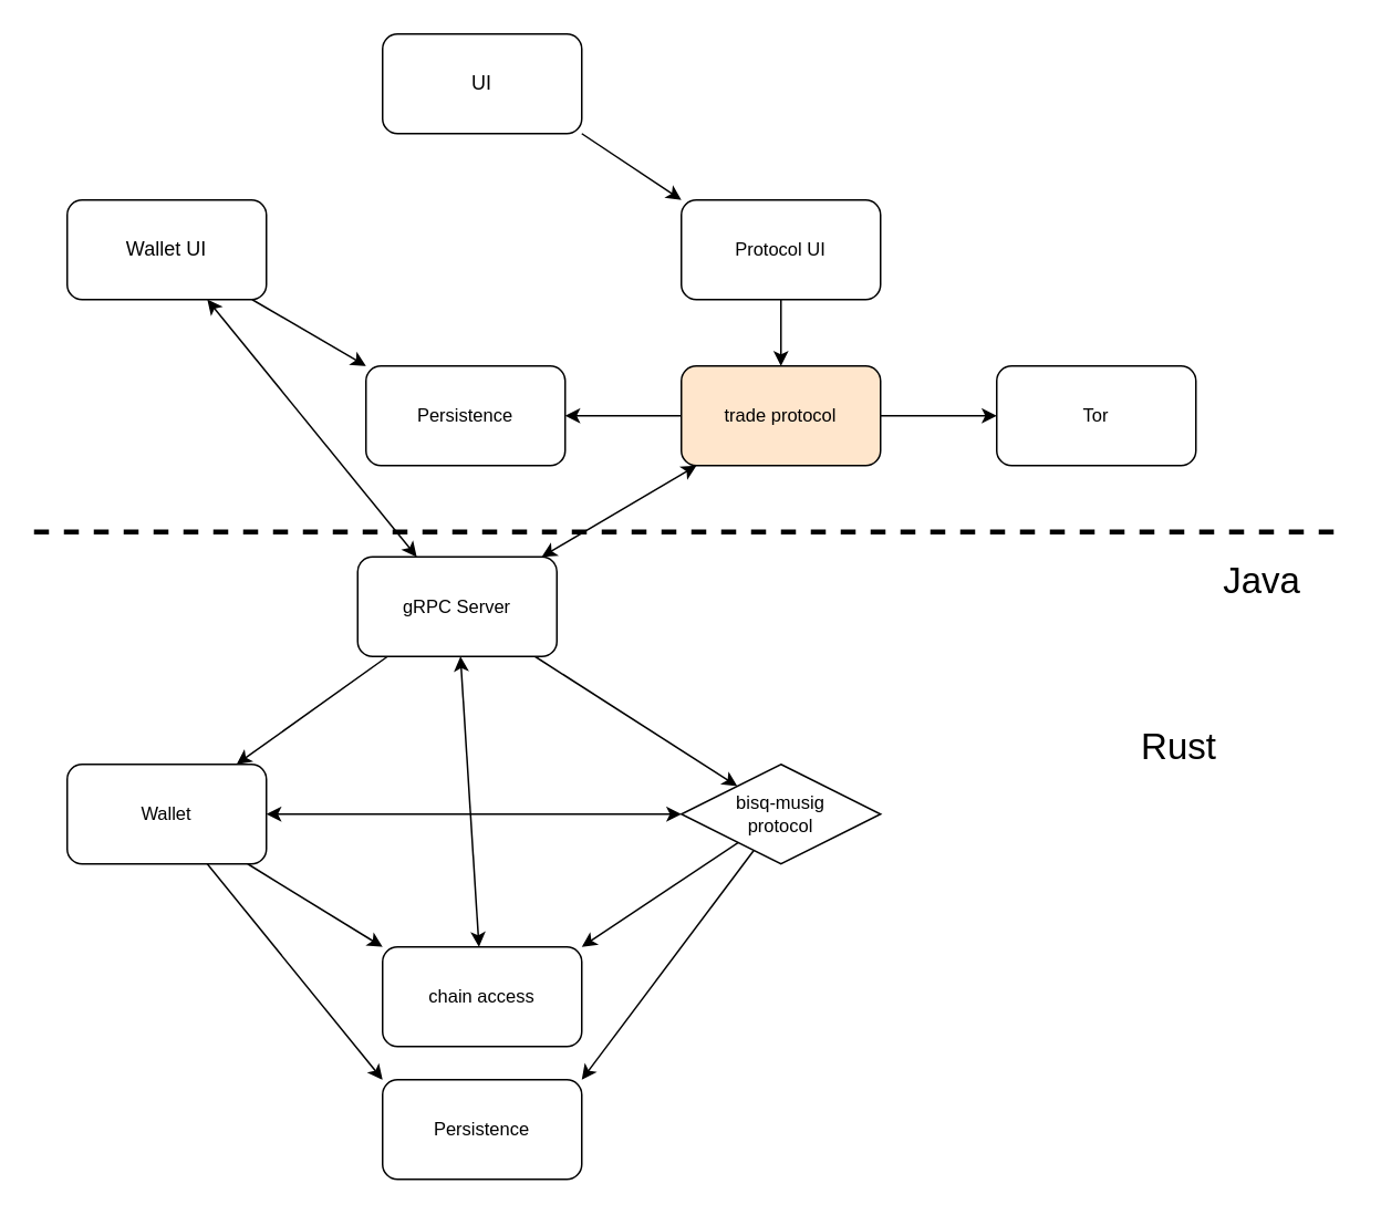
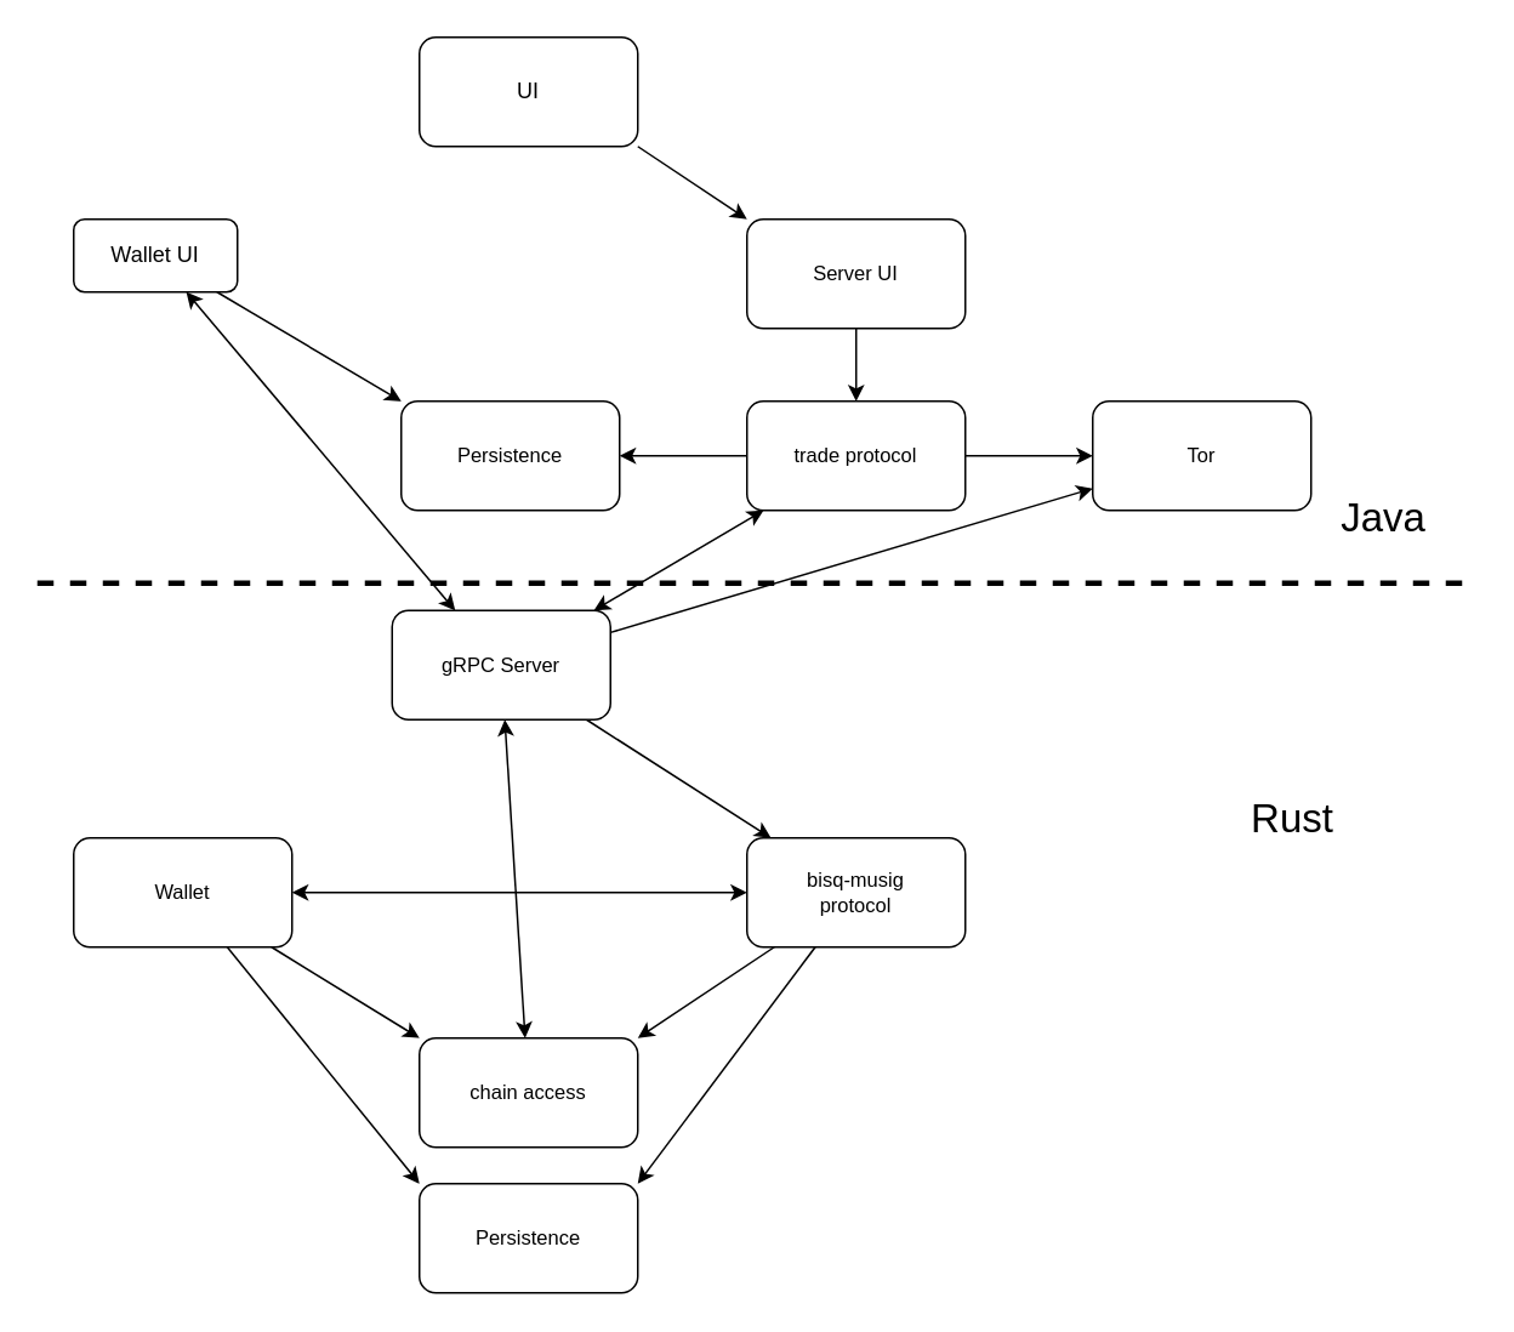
  <mxCell id="0" />
  <mxCell id="1" parent="0" />
  <mxCell id="2" style="edgeStyle=none;shape=connector;rounded=0;orthogonalLoop=1;jettySize=auto;html=1;labelBackgroundColor=default;strokeColor=default;align=center;verticalAlign=middle;fontFamily=Helvetica;fontSize=11;fontColor=default;endArrow=classic;entryX=0;entryY=0;entryDx=0;entryDy=0;exitX=1;exitY=1;exitDx=0;exitDy=0;" parent="1" source="3" target="8" edge="1"><mxGeometry relative="1" as="geometry" /></mxCell>
  <mxCell id="3" value="UI" style="rounded=1;whiteSpace=wrap;html=1;" parent="1" vertex="1"><mxGeometry x="230" y="20" width="120" height="60" as="geometry" /></mxCell>
  <mxCell id="4" style="edgeStyle=none;shape=connector;rounded=0;orthogonalLoop=1;jettySize=auto;html=1;labelBackgroundColor=default;strokeColor=default;align=center;verticalAlign=middle;fontFamily=Helvetica;fontSize=11;fontColor=default;endArrow=classic;startArrow=classic;startFill=1;" parent="1" source="6" target="30" edge="1"><mxGeometry relative="1" as="geometry" /></mxCell>
  <mxCell id="5" style="edgeStyle=none;shape=connector;rounded=0;orthogonalLoop=1;jettySize=auto;html=1;entryX=0;entryY=0;entryDx=0;entryDy=0;labelBackgroundColor=default;strokeColor=default;align=center;verticalAlign=middle;fontFamily=Helvetica;fontSize=11;fontColor=default;endArrow=classic;" parent="1" source="6" target="21" edge="1"><mxGeometry relative="1" as="geometry" /></mxCell>
- <mxCell id="6" value="Wallet UI" style="rounded=1;whiteSpace=wrap;html=1;" parent="1" vertex="1"><mxGeometry x="40" y="120" width="120" height="60" as="geometry" /></mxCell>
+ <mxCell id="6" value="Wallet UI" style="rounded=1;whiteSpace=wrap;html=1;" parent="1" vertex="1"><mxGeometry x="40" y="120" width="90" height="40" as="geometry" /></mxCell>
  <mxCell id="7" style="edgeStyle=none;shape=connector;rounded=0;orthogonalLoop=1;jettySize=auto;html=1;entryX=0.5;entryY=0;entryDx=0;entryDy=0;labelBackgroundColor=default;strokeColor=default;align=center;verticalAlign=middle;fontFamily=Helvetica;fontSize=11;fontColor=default;endArrow=classic;" parent="1" source="8" target="11" edge="1"><mxGeometry relative="1" as="geometry" /></mxCell>
- <mxCell id="8" value="Protocol UI" style="rounded=1;whiteSpace=wrap;html=1;fontFamily=Helvetica;fontSize=11;fontColor=default;" parent="1" vertex="1"><mxGeometry x="410" y="120" width="120" height="60" as="geometry" /></mxCell>
+ <mxCell id="8" value="Server UI" style="rounded=1;whiteSpace=wrap;html=1;fontFamily=Helvetica;fontSize=11;fontColor=default;" parent="1" vertex="1"><mxGeometry x="410" y="120" width="120" height="60" as="geometry" /></mxCell>
  <mxCell id="9" style="edgeStyle=none;shape=connector;rounded=0;orthogonalLoop=1;jettySize=auto;html=1;entryX=0;entryY=0.5;entryDx=0;entryDy=0;labelBackgroundColor=default;strokeColor=default;align=center;verticalAlign=middle;fontFamily=Helvetica;fontSize=11;fontColor=default;endArrow=classic;" parent="1" source="11" target="20" edge="1"><mxGeometry relative="1" as="geometry" /></mxCell>
  <mxCell id="10" style="edgeStyle=none;shape=connector;rounded=0;orthogonalLoop=1;jettySize=auto;html=1;entryX=1;entryY=0.5;entryDx=0;entryDy=0;labelBackgroundColor=default;strokeColor=default;align=center;verticalAlign=middle;fontFamily=Helvetica;fontSize=11;fontColor=default;endArrow=classic;" parent="1" source="11" target="21" edge="1"><mxGeometry relative="1" as="geometry" /></mxCell>
- <mxCell id="11" value="trade protocol" style="rounded=1;whiteSpace=wrap;html=1;fontFamily=Helvetica;fontSize=11;fontColor=default;fillColor=#ffe6cc;" parent="1" vertex="1"><mxGeometry x="410" y="220" width="120" height="60" as="geometry" /></mxCell>
+ <mxCell id="11" value="trade protocol" style="rounded=1;whiteSpace=wrap;html=1;fontFamily=Helvetica;fontSize=11;fontColor=default;" parent="1" vertex="1"><mxGeometry x="410" y="220" width="120" height="60" as="geometry" /></mxCell>
  <mxCell id="12" style="edgeStyle=none;shape=connector;rounded=0;orthogonalLoop=1;jettySize=auto;html=1;entryX=0;entryY=0;entryDx=0;entryDy=0;labelBackgroundColor=default;strokeColor=default;align=center;verticalAlign=middle;fontFamily=Helvetica;fontSize=11;fontColor=default;endArrow=classic;" parent="1" source="15" target="19" edge="1"><mxGeometry relative="1" as="geometry" /></mxCell>
  <mxCell id="13" style="edgeStyle=none;shape=connector;rounded=0;orthogonalLoop=1;jettySize=auto;html=1;labelBackgroundColor=default;strokeColor=default;align=center;verticalAlign=middle;fontFamily=Helvetica;fontSize=11;fontColor=default;endArrow=classic;startArrow=classic;startFill=1;" parent="1" source="15" target="18" edge="1"><mxGeometry relative="1" as="geometry" /></mxCell>
  <mxCell id="14" style="edgeStyle=none;shape=connector;rounded=0;orthogonalLoop=1;jettySize=auto;html=1;entryX=0;entryY=0;entryDx=0;entryDy=0;labelBackgroundColor=default;strokeColor=default;align=center;verticalAlign=middle;fontFamily=Helvetica;fontSize=11;fontColor=default;endArrow=classic;" parent="1" source="15" target="25" edge="1"><mxGeometry relative="1" as="geometry" /></mxCell>
  <mxCell id="15" value="Wallet" style="rounded=1;whiteSpace=wrap;html=1;fontFamily=Helvetica;fontSize=11;fontColor=default;" parent="1" vertex="1"><mxGeometry x="40" y="460" width="120" height="60" as="geometry" /></mxCell>
  <mxCell id="16" style="edgeStyle=none;shape=connector;rounded=0;orthogonalLoop=1;jettySize=auto;html=1;entryX=1;entryY=0;entryDx=0;entryDy=0;labelBackgroundColor=default;strokeColor=default;align=center;verticalAlign=middle;fontFamily=Helvetica;fontSize=11;fontColor=default;endArrow=classic;" parent="1" source="18" target="19" edge="1"><mxGeometry relative="1" as="geometry" /></mxCell>
  <mxCell id="17" style="edgeStyle=none;shape=connector;rounded=0;orthogonalLoop=1;jettySize=auto;html=1;entryX=1;entryY=0;entryDx=0;entryDy=0;labelBackgroundColor=default;strokeColor=default;align=center;verticalAlign=middle;fontFamily=Helvetica;fontSize=11;fontColor=default;endArrow=classic;" parent="1" source="18" target="25" edge="1"><mxGeometry relative="1" as="geometry" /></mxCell>
- <mxCell id="18" value="bisq-musig&lt;br&gt;protocol" style="rhombus;whiteSpace=wrap;html=1;fontFamily=Helvetica;fontSize=11;fontColor=default;" parent="1" vertex="1"><mxGeometry x="410" y="460" width="120" height="60" as="geometry" /></mxCell>
+ <mxCell id="18" value="bisq-musig&lt;br&gt;protocol" style="rounded=1;whiteSpace=wrap;html=1;fontFamily=Helvetica;fontSize=11;fontColor=default;" parent="1" vertex="1"><mxGeometry x="410" y="460" width="120" height="60" as="geometry" /></mxCell>
  <mxCell id="19" value="chain access" style="rounded=1;whiteSpace=wrap;html=1;fontFamily=Helvetica;fontSize=11;fontColor=default;" parent="1" vertex="1"><mxGeometry x="230" y="570" width="120" height="60" as="geometry" /></mxCell>
  <mxCell id="20" value="Tor" style="rounded=1;whiteSpace=wrap;html=1;fontFamily=Helvetica;fontSize=11;fontColor=default;" parent="1" vertex="1"><mxGeometry x="600" y="220" width="120" height="60" as="geometry" /></mxCell>
  <mxCell id="21" value="Persistence" style="rounded=1;whiteSpace=wrap;html=1;fontFamily=Helvetica;fontSize=11;fontColor=default;" parent="1" vertex="1"><mxGeometry x="220" y="220" width="120" height="60" as="geometry" /></mxCell>
  <mxCell id="22" value="" style="endArrow=none;dashed=1;html=1;rounded=0;labelBackgroundColor=default;strokeColor=default;align=center;verticalAlign=middle;fontFamily=Helvetica;fontSize=11;fontColor=default;shape=connector;strokeWidth=3;" parent="1" edge="1"><mxGeometry width="50" height="50" relative="1" as="geometry"><mxPoint x="20" y="320" as="sourcePoint" /><mxPoint x="810" y="320" as="targetPoint" /></mxGeometry></mxCell>
- <mxCell id="23" value="&lt;font style=&quot;font-size: 22px;&quot;&gt;Java&lt;/font&gt;" style="text;html=1;strokeColor=none;fillColor=none;align=center;verticalAlign=middle;whiteSpace=wrap;rounded=0;fontSize=11;fontFamily=Helvetica;fontColor=default;" parent="1" vertex="1"><mxGeometry x="730" y="335" width="60" height="30" as="geometry" /></mxCell>
+ <mxCell id="23" value="&lt;font style=&quot;font-size: 22px;&quot;&gt;Java&lt;/font&gt;" style="text;html=1;strokeColor=none;fillColor=none;align=center;verticalAlign=middle;whiteSpace=wrap;rounded=0;fontSize=11;fontFamily=Helvetica;fontColor=default;" parent="1" vertex="1"><mxGeometry x="730" y="270" width="60" height="30" as="geometry" /></mxCell>
  <mxCell id="24" value="&lt;font style=&quot;font-size: 22px;&quot;&gt;Rust&lt;/font&gt;" style="text;html=1;strokeColor=none;fillColor=none;align=center;verticalAlign=middle;whiteSpace=wrap;rounded=0;fontSize=11;fontFamily=Helvetica;fontColor=default;" parent="1" vertex="1"><mxGeometry x="680" y="435" width="60" height="30" as="geometry" /></mxCell>
  <mxCell id="25" value="Persistence" style="rounded=1;whiteSpace=wrap;html=1;fontFamily=Helvetica;fontSize=11;fontColor=default;" parent="1" vertex="1"><mxGeometry x="230" y="650" width="120" height="60" as="geometry" /></mxCell>
  <mxCell id="26" style="edgeStyle=none;shape=connector;rounded=0;orthogonalLoop=1;jettySize=auto;html=1;labelBackgroundColor=default;strokeColor=default;align=center;verticalAlign=middle;fontFamily=Helvetica;fontSize=11;fontColor=default;endArrow=classic;startArrow=classic;startFill=1;" edge="1" parent="1" source="11" target="30"><mxGeometry relative="1" as="geometry"><mxPoint x="420" y="290" as="sourcePoint" /><mxPoint x="300" y="470" as="targetPoint" /></mxGeometry></mxCell>
- <mxCell id="27" style="rounded=0;orthogonalLoop=1;jettySize=auto;html=1;" edge="1" parent="1" source="30" target="15"><mxGeometry relative="1" as="geometry" /></mxCell>
+ <mxCell id="27" style="rounded=0;orthogonalLoop=1;jettySize=auto;html=1;" edge="1" parent="1" source="30" target="20"><mxGeometry relative="1" as="geometry" /></mxCell>
  <mxCell id="28" style="edgeStyle=none;shape=connector;rounded=0;orthogonalLoop=1;jettySize=auto;html=1;labelBackgroundColor=default;strokeColor=default;align=center;verticalAlign=middle;fontFamily=Helvetica;fontSize=11;fontColor=default;endArrow=classic;" edge="1" parent="1" source="30" target="18"><mxGeometry relative="1" as="geometry" /></mxCell>
  <mxCell id="29" style="rounded=0;orthogonalLoop=1;jettySize=auto;html=1;labelBackgroundColor=default;strokeColor=default;align=center;verticalAlign=middle;fontFamily=Helvetica;fontSize=11;fontColor=default;endArrow=classic;endFill=1;startArrow=classic;startFill=1;" edge="1" parent="1" source="30" target="19"><mxGeometry relative="1" as="geometry" /></mxCell>
  <mxCell id="30" value="gRPC Server" style="rounded=1;whiteSpace=wrap;html=1;fontFamily=Helvetica;fontSize=11;fontColor=default;" vertex="1" parent="1"><mxGeometry x="215" y="335" width="120" height="60" as="geometry" /></mxCell>
